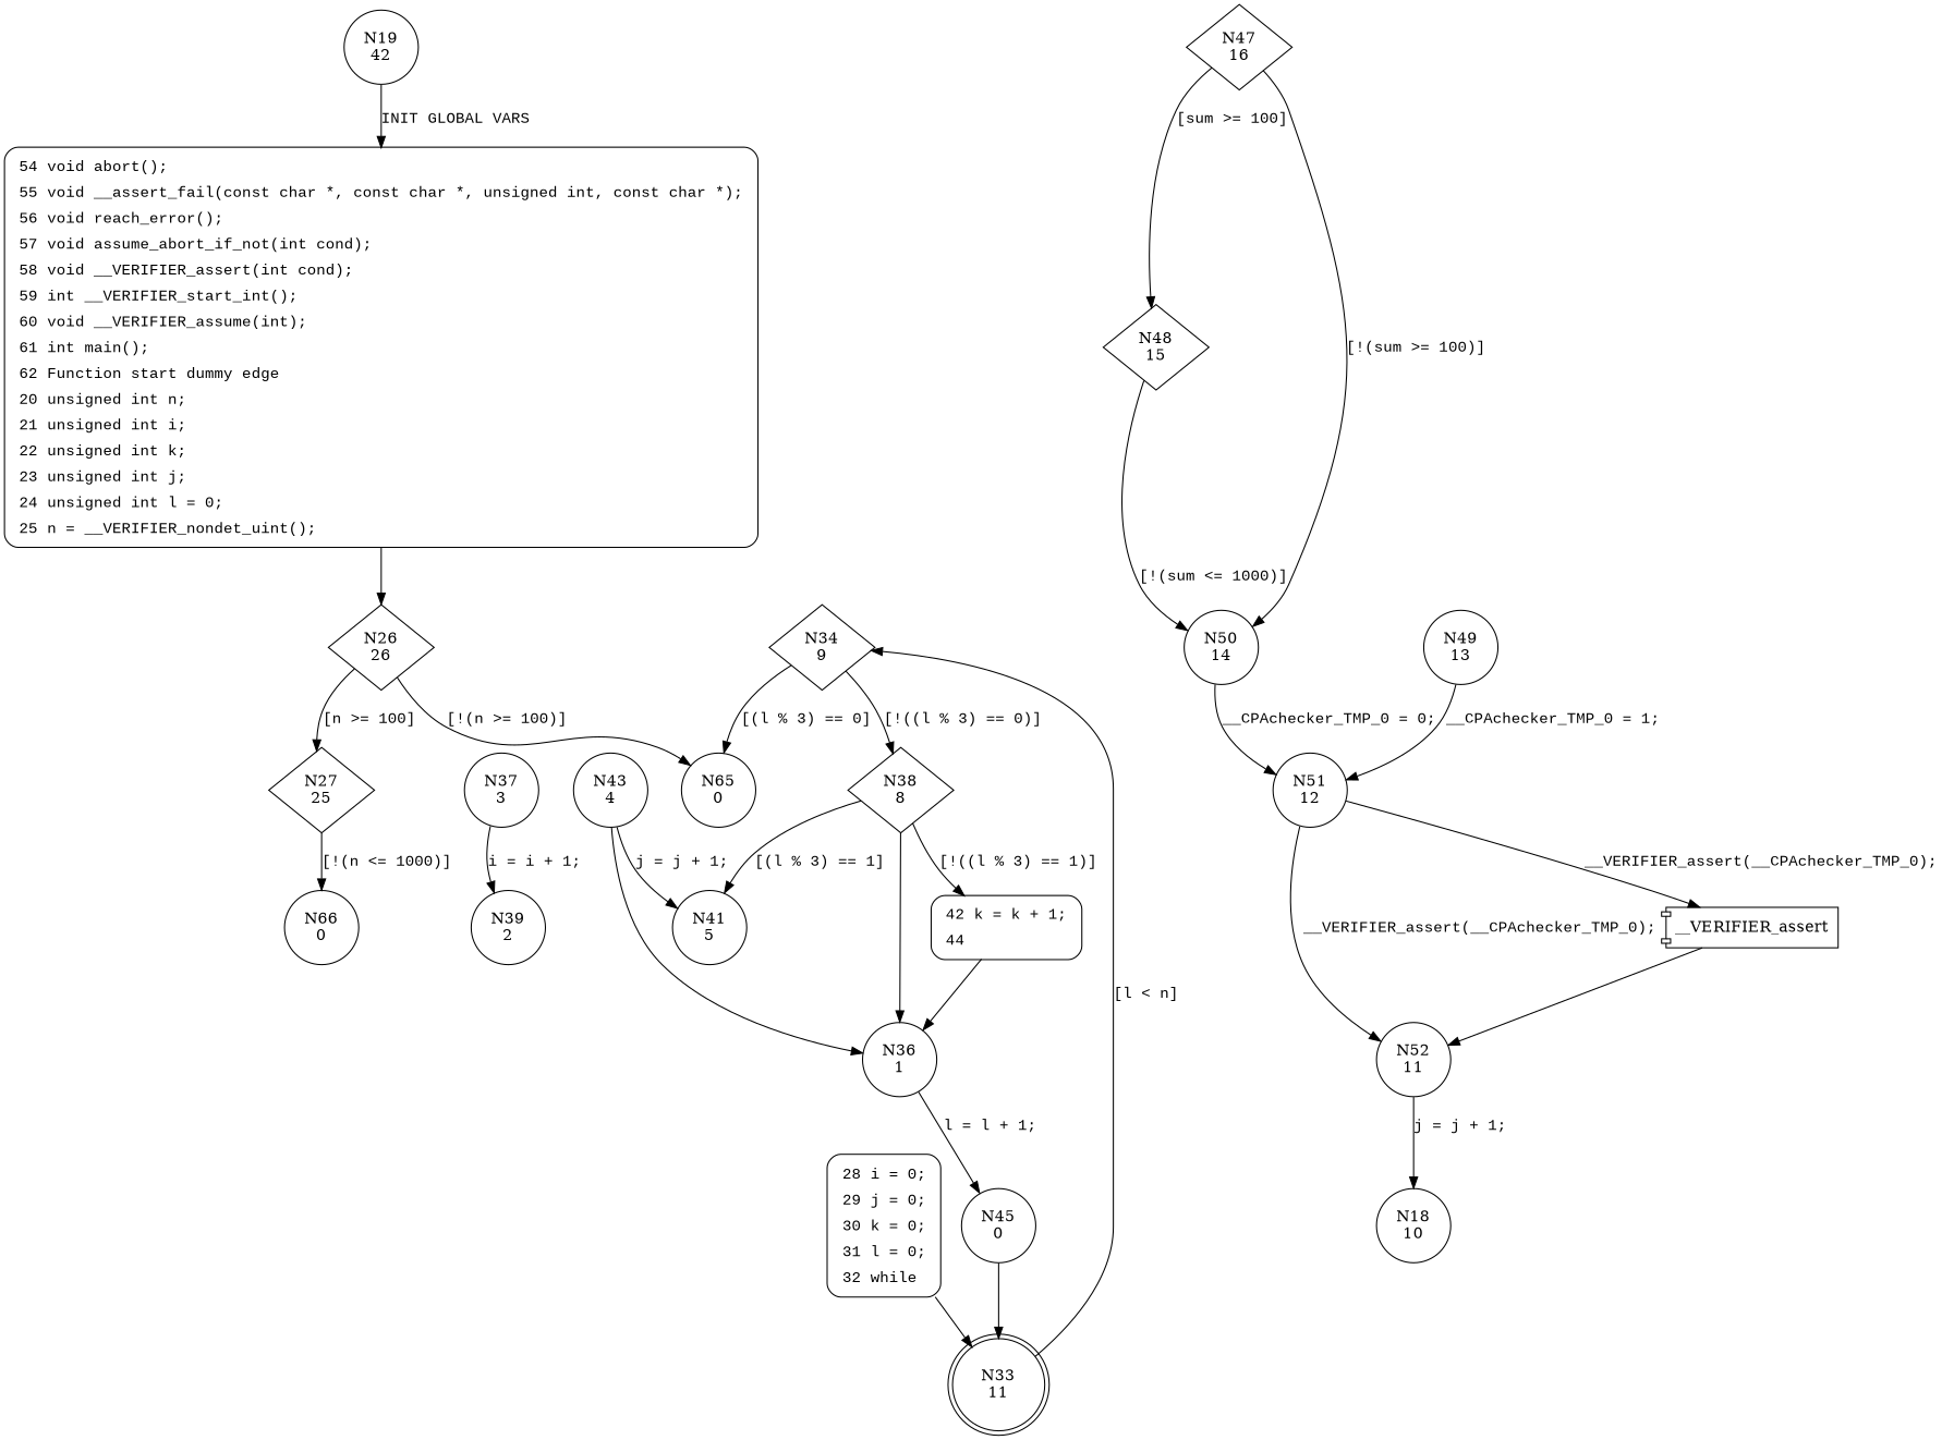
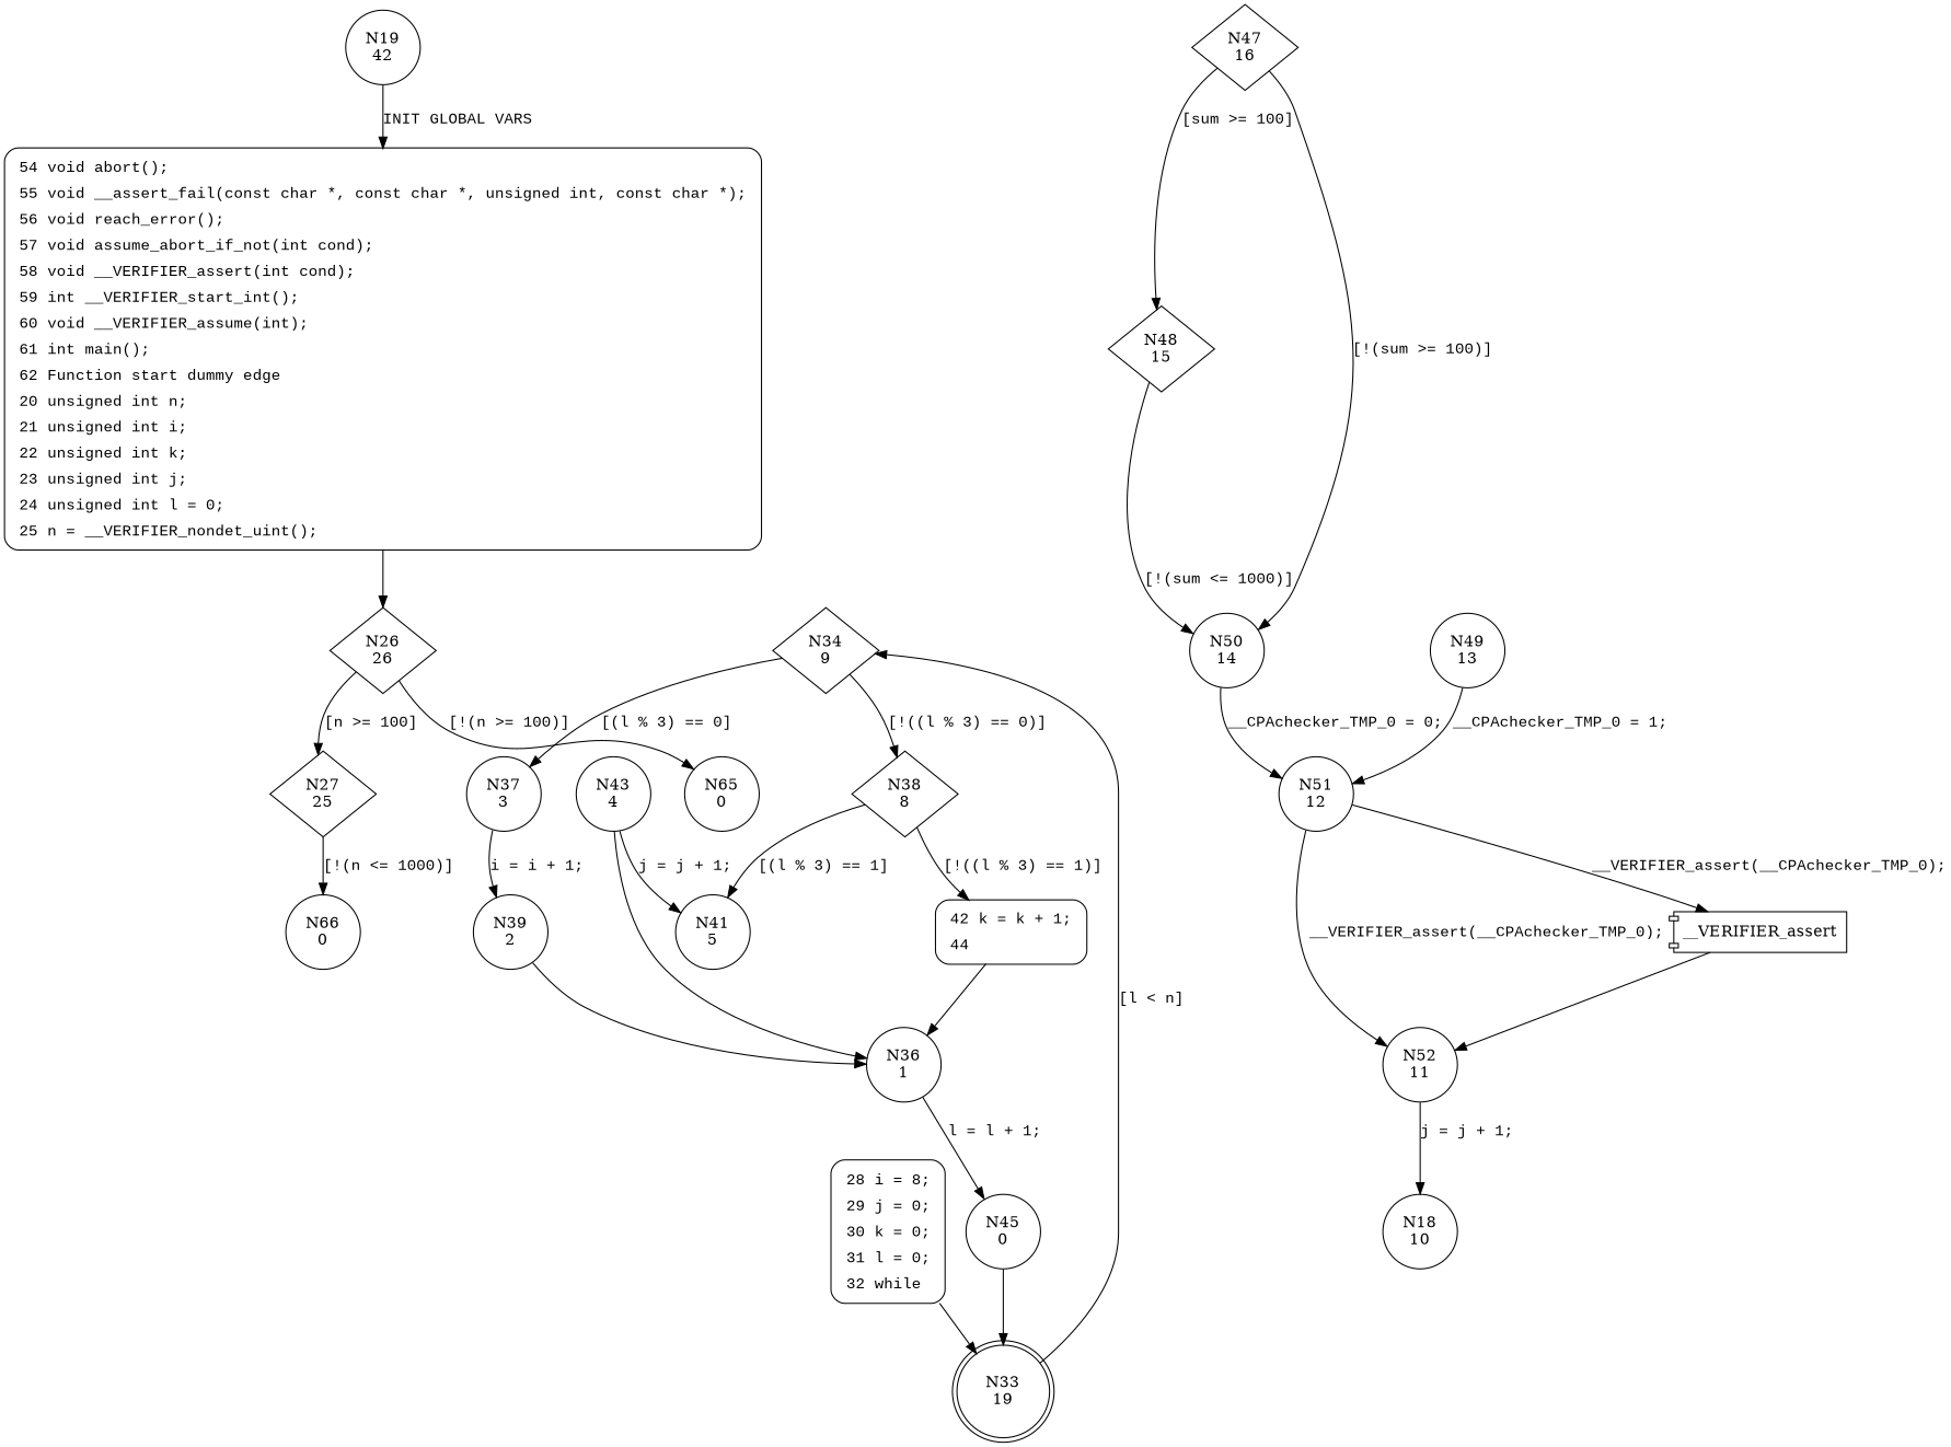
  digraph {
    node [shape=circle]
    edge [fontname="Courier New"]
    n1 [label="N19\n42"]
    n2 [fillcolor=white fontname="Courier New" label=<<table border="0" cellborder="0" cellpadding="3" bgcolor="white"><tr><td align="right">54</td><td align="left">void abort();</td></tr><tr><td align="right">55</td><td align="left">void __assert_fail(const char *, const char *, unsigned int, const char *);</td></tr><tr><td align="right">56</td><td align="left">void reach_error();</td></tr><tr><td align="right">57</td><td align="left">void assume_abort_if_not(int cond);</td></tr><tr><td align="right">58</td><td align="left">void __VERIFIER_assert(int cond);</td></tr><tr><td align="right">59</td><td align="left">int __VERIFIER_start_int();</td></tr><tr><td align="right">60</td><td align="left">void __VERIFIER_assume(int);</td></tr><tr><td align="right">61</td><td align="left">int main();</td></tr><tr><td align="right">62</td><td align="left">Function start dummy edge</td></tr><tr><td align="right">20</td><td align="left">unsigned int n;</td></tr><tr><td align="right">21</td><td align="left">unsigned int i;</td></tr><tr><td align="right">22</td><td align="left">unsigned int k;</td></tr><tr><td align="right">23</td><td align="left">unsigned int j;</td></tr><tr><td align="right">24</td><td align="left">unsigned int l = 0;</td></tr><tr><td align="right">25</td><td align="left">n = __VERIFIER_nondet_uint();</td></tr></table>> penwidth=1 shape=Mrecord style="filled,bold"]
    n3 [label="N26\n26" shape=diamond]
    n4 [label="N27\n25" shape=diamond]
    n5 [label="N65\n0"]
    n6 [label="N66\n0"]
-   n7 [fillcolor=white fontname="Courier New" label=<<table border="0" cellborder="0" cellpadding="3" bgcolor="white"><tr><td align="right">28</td><td align="left">i = 0;</td></tr><tr><td align="right">29</td><td align="left">j = 0;</td></tr><tr><td align="right">30</td><td align="left">k = 0;</td></tr><tr><td align="right">31</td><td align="left">l = 0;</td></tr><tr><td align="right">32</td><td align="left">while</td></tr></table>> penwidth=1 shape=Mrecord style="filled,bold"]
-   n8 [label="N33\n11" shape=doublecircle]
+   n7 [fillcolor=white fontname="Courier New" label=<<table border="0" cellborder="0" cellpadding="3" bgcolor="white"><tr><td align="right">28</td><td align="left">i = 8;</td></tr><tr><td align="right">29</td><td align="left">j = 0;</td></tr><tr><td align="right">30</td><td align="left">k = 0;</td></tr><tr><td align="right">31</td><td align="left">l = 0;</td></tr><tr><td align="right">32</td><td align="left">while</td></tr></table>> penwidth=1 shape=Mrecord style="filled,bold"]
+   n8 [label="N33\n19" shape=doublecircle]
    n9 [label="N34\n9" shape=diamond]
    n10 [label="N37\n3"]
    n11 [label="N38\n8" shape=diamond]
    n12 [label="N39\n2"]
    n13 [label="N41\n5"]
    n14 [fillcolor=white fontname="Courier New" label=<<table border="0" cellborder="0" cellpadding="3" bgcolor="white"><tr><td align="right">42</td><td align="left">k = k + 1;</td></tr><tr><td align="right">44</td><td align="left"></td></tr></table>> penwidth=1 shape=Mrecord style="filled,bold"]
    n15 [label="N47\n16" shape=diamond]
    n16 [label="N48\n15" shape=diamond]
    n17 [label="N50\n14"]
    n18 [label="N51\n12"]
    n19 [label="N49\n13"]
    n20 [label="N52\n11"]
    n21 [label=__VERIFIER_assert shape=component]
    n22 [label="N18\n10"]
    n23 [label="N36\n1"]
    n24 [label="N43\n4"]
    n25 [label="N45\n0"]
    n1 -> n2 [label="INIT GLOBAL VARS"]
    n2 -> n3 [fontname=""]
    n3 -> n4 [label="[n >= 100]"]
    n3 -> n5 [label="[!(n >= 100)]"]
    n4 -> n6 [label="[!(n <= 1000)]"]
    n7 -> n8 [fontname=""]
    n8 -> n9 [label="[l < n]"]
-   n9 -> n5 [label="[(l % 3) == 0]"]
+   n9 -> n10 [label="[(l % 3) == 0]"]
    n9 -> n11 [label="[!((l % 3) == 0)]"]
    n10 -> n12 [label="i = i + 1;"]
    n11 -> n13 [label="[(l % 3) == 1]"]
    n11 -> n14 [label="[!((l % 3) == 1)]"]
-   n11 -> n23
+   n12 -> n23
    n14 -> n23 [fontname=""]
    n15 -> n16 [label="[sum >= 100]"]
    n15 -> n17 [label="[!(sum >= 100)]"]
    n16 -> n17 [label="[!(sum <= 1000)]"]
    n17 -> n18 [label="__CPAchecker_TMP_0 = 0;"]
    n18 -> n20 [label="__VERIFIER_assert(__CPAchecker_TMP_0);"]
    n18 -> n21 [label="__VERIFIER_assert(__CPAchecker_TMP_0);"]
    n19 -> n18 [label="__CPAchecker_TMP_0 = 1;"]
    n20 -> n22 [label="j = j + 1;"]
    n21 -> n20
    n23 -> n25 [label="l = l + 1;"]
    n24 -> n13 [label="j = j + 1;"]
    n24 -> n23
    n25 -> n8
  }
